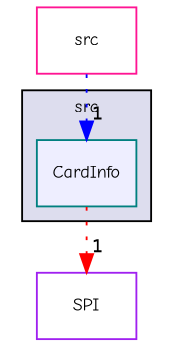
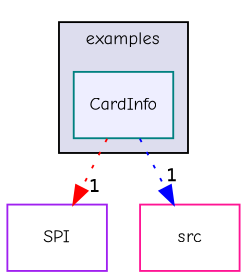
  digraph {
    compound=true
    fontname="Comic Neue"
    node [fontname="Comic Neue" fontsize=10 shape=box style=filled]
    edge [fontname="Comic Neue" headlabel=1 labeldistance=1.5 labelfontname=Helvetica labelfontsize=10 style=dotted]
    n1 [color=teal fillcolor="#eeeeff" label=CardInfo pencolor=black]
    n2 [color=purple label=SPI style=""]
    n3 [color=deeppink fillcolor=white label=src]
    subgraph cluster_1 {
      bgcolor="#ddddee"
      fontsize=10
-     label=src
+     label=examples
      pencolor=black
      n1
    }
    n1 -> n2 [color=red]
-   n3 -> n1 [color=blue]
+   n1 -> n3 [color=blue]
  }
